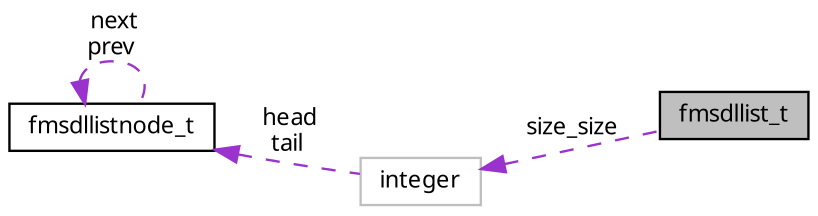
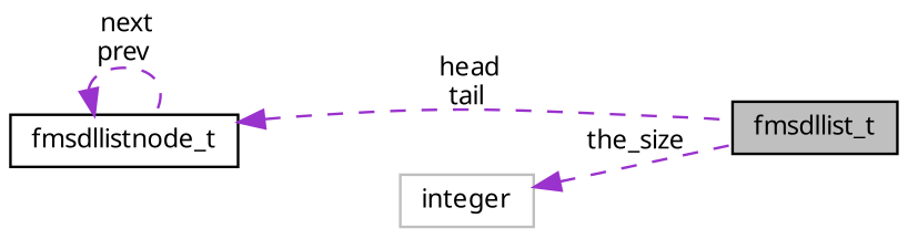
  digraph {
    fontname="Noto Sans"
    rankdir=LR
    node [color=black fillcolor=white fontname="Noto Sans" fontsize=10 shape=record style=filled]
    edge [color=darkorchid3 dir=back fontname="Noto Sans" fontsize=10 labelfontname=Helvetica labelfontsize=10 style=dashed]
    n1 [fillcolor=grey75 fontcolor=black height=0.2 label=fmsdllist_t width=0.4]
    n2 [height=0.2 label=fmsdllistnode_t width=0.4]
    n3 [color=grey75 height=0.2 label=integer width=0.4]
-   n2 -> n3 [label=" head\ntail"]
+   n2 -> n1 [label=" head\ntail"]
    n2 -> n2 [label=" next\nprev"]
-   n3 -> n1 [label=" size_size"]
+   n3 -> n1 [label=" the_size"]
  }
